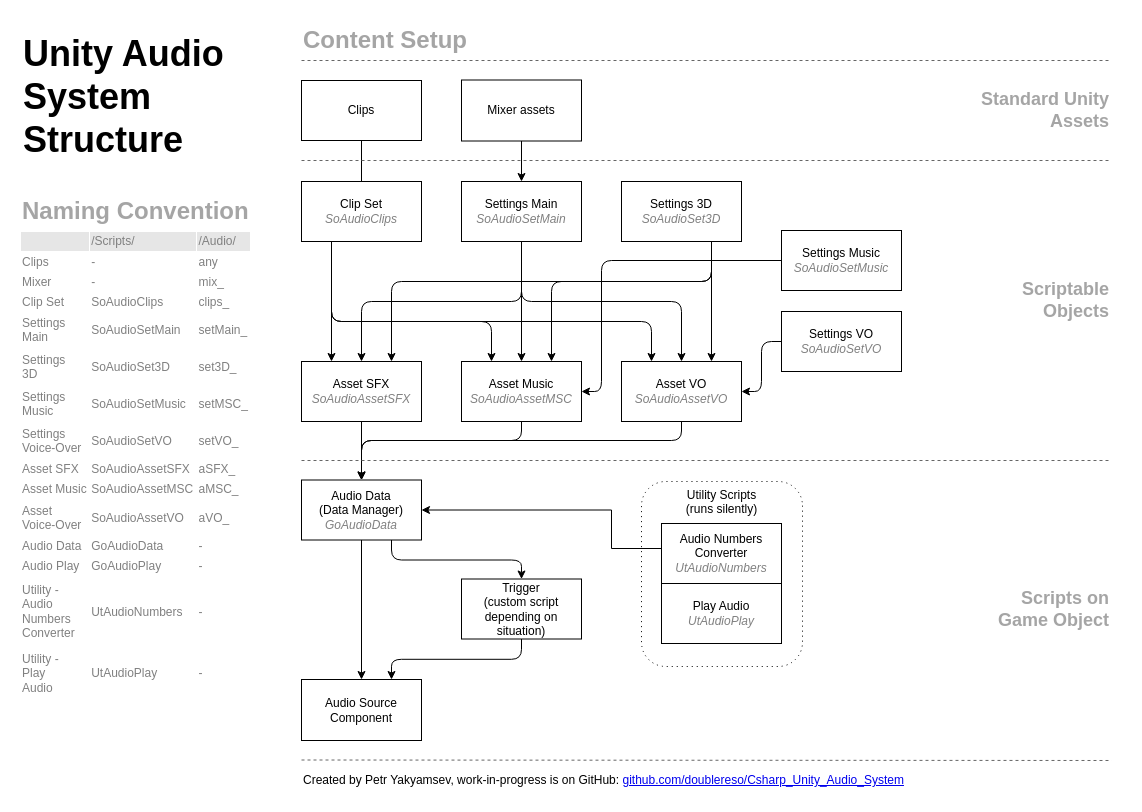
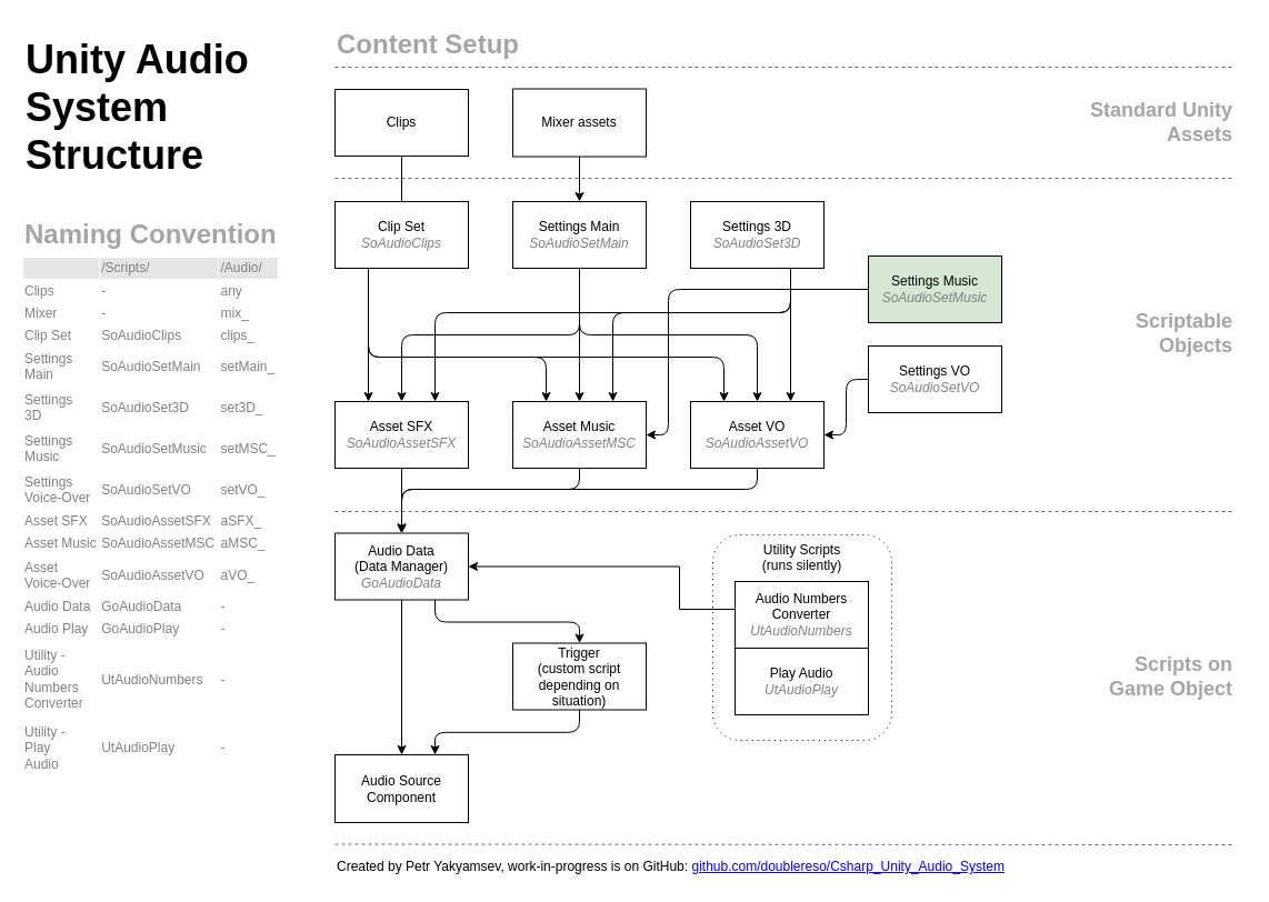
  <mxCell id="0" />
  <mxCell id="1" parent="0" />
  <mxCell id="2" value="Utility Scripts&lt;br&gt;(runs silently)" style="rounded=1;whiteSpace=wrap;html=1;dashed=1;dashPattern=1 4;align=center;verticalAlign=top;horizontal=0;perimeterSpacing=0;rotation=90;" parent="1" vertex="1"><mxGeometry x="629" y="493" width="185" height="161" as="geometry" /></mxCell>
  <mxCell id="3" value="Scriptable Objects" style="text;html=1;strokeColor=none;fillColor=none;align=right;verticalAlign=middle;whiteSpace=wrap;rounded=0;fontSize=18;fontStyle=1;textOpacity=35;" parent="1" vertex="1"><mxGeometry x="981" y="290" width="130" height="20" as="geometry" /></mxCell>
  <mxCell id="4" value="&lt;h1 style=&quot;font-size: 36px&quot;&gt;&lt;font style=&quot;font-size: 36px&quot;&gt;Unity Audio System Structure&lt;/font&gt;&lt;/h1&gt;" style="text;html=1;strokeColor=none;fillColor=none;spacing=2;spacingTop=-15;whiteSpace=wrap;overflow=hidden;rounded=0;verticalAlign=middle;horizontal=1;align=left;fontSize=36;" parent="1" vertex="1"><mxGeometry x="21" y="20" width="240" height="160" as="geometry" /></mxCell>
  <mxCell id="5" style="edgeStyle=orthogonalEdgeStyle;rounded=0;orthogonalLoop=1;jettySize=auto;html=1;exitX=0.5;exitY=1;exitDx=0;exitDy=0;endArrow=none;" parent="1" source="6" target="10" edge="1"><mxGeometry relative="1" as="geometry" /></mxCell>
  <mxCell id="6" value="Clips" style="rounded=0;whiteSpace=wrap;html=1;" parent="1" vertex="1"><mxGeometry x="301" y="80" width="120" height="60" as="geometry" /></mxCell>
  <mxCell id="7" style="edgeStyle=orthogonalEdgeStyle;rounded=1;orthogonalLoop=1;jettySize=auto;html=1;exitX=0.25;exitY=1;exitDx=0;exitDy=0;entryX=0.25;entryY=0;entryDx=0;entryDy=0;" parent="1" source="10" target="12" edge="1"><mxGeometry relative="1" as="geometry"><Array as="points" /></mxGeometry></mxCell>
  <mxCell id="8" style="edgeStyle=orthogonalEdgeStyle;rounded=1;orthogonalLoop=1;jettySize=auto;html=1;entryX=0.25;entryY=0;entryDx=0;entryDy=0;" parent="1" target="14" edge="1"><mxGeometry relative="1" as="geometry"><Array as="points"><mxPoint x="331" y="241" /><mxPoint x="331" y="321" /><mxPoint x="491" y="321" /></Array><mxPoint x="331" y="241" as="sourcePoint" /></mxGeometry></mxCell>
  <mxCell id="9" style="edgeStyle=orthogonalEdgeStyle;rounded=1;orthogonalLoop=1;jettySize=auto;html=1;entryX=0.25;entryY=0;entryDx=0;entryDy=0;" parent="1" target="16" edge="1"><mxGeometry relative="1" as="geometry"><Array as="points"><mxPoint x="331" y="241" /><mxPoint x="331" y="321" /><mxPoint x="651" y="321" /></Array><mxPoint x="331" y="241" as="sourcePoint" /></mxGeometry></mxCell>
  <mxCell id="10" value="Clip Set&lt;br&gt;&lt;span style=&quot;color: rgb(128 , 128 , 128) ; text-align: left ; white-space: nowrap&quot;&gt;&lt;i&gt;SoAudioClips&lt;/i&gt;&lt;/span&gt;" style="rounded=0;whiteSpace=wrap;html=1;" parent="1" vertex="1"><mxGeometry x="301" y="181" width="120" height="60" as="geometry" /></mxCell>
  <mxCell id="11" style="edgeStyle=orthogonalEdgeStyle;orthogonalLoop=1;jettySize=auto;html=1;exitX=0.5;exitY=1;exitDx=0;exitDy=0;rounded=1;entryX=0.5;entryY=0;entryDx=0;entryDy=0;" parent="1" source="12" target="42" edge="1"><mxGeometry relative="1" as="geometry" /></mxCell>
  <mxCell id="12" value="Asset SFX&lt;br&gt;&lt;span style=&quot;color: rgb(128 , 128 , 128) ; text-align: left ; white-space: nowrap&quot;&gt;&lt;i&gt;SoAudioAssetSFX&lt;/i&gt;&lt;/span&gt;" style="rounded=0;whiteSpace=wrap;html=1;" parent="1" vertex="1"><mxGeometry x="301" y="361" width="120" height="60" as="geometry" /></mxCell>
  <mxCell id="13" style="edgeStyle=orthogonalEdgeStyle;rounded=1;orthogonalLoop=1;jettySize=auto;html=1;exitX=0.5;exitY=1;exitDx=0;exitDy=0;entryX=0.5;entryY=0;entryDx=0;entryDy=0;" parent="1" source="14" target="42" edge="1"><mxGeometry relative="1" as="geometry"><Array as="points"><mxPoint x="521" y="440" /><mxPoint x="361" y="440" /></Array></mxGeometry></mxCell>
  <mxCell id="14" value="Asset Music&lt;br&gt;&lt;span style=&quot;color: rgb(128 , 128 , 128) ; text-align: left ; white-space: nowrap&quot;&gt;&lt;i&gt;SoAudioAssetMSC&lt;/i&gt;&lt;/span&gt;" style="rounded=0;whiteSpace=wrap;html=1;" parent="1" vertex="1"><mxGeometry x="461" y="361" width="120" height="60" as="geometry" /></mxCell>
  <mxCell id="15" style="edgeStyle=orthogonalEdgeStyle;rounded=1;orthogonalLoop=1;jettySize=auto;html=1;exitX=0.5;exitY=1;exitDx=0;exitDy=0;entryX=0.5;entryY=0;entryDx=0;entryDy=0;" parent="1" source="16" target="42" edge="1"><mxGeometry relative="1" as="geometry"><Array as="points"><mxPoint x="681" y="440" /><mxPoint x="361" y="440" /></Array></mxGeometry></mxCell>
  <mxCell id="16" value="Asset VO&lt;br&gt;&lt;span style=&quot;color: rgb(128 , 128 , 128) ; text-align: left ; white-space: nowrap&quot;&gt;&lt;i&gt;SoAudioAssetVO&lt;/i&gt;&lt;/span&gt;" style="rounded=0;whiteSpace=wrap;html=1;" parent="1" vertex="1"><mxGeometry x="621" y="361" width="120" height="60" as="geometry" /></mxCell>
  <mxCell id="17" style="edgeStyle=orthogonalEdgeStyle;rounded=1;orthogonalLoop=1;jettySize=auto;html=1;exitX=0.5;exitY=1;exitDx=0;exitDy=0;entryX=0.5;entryY=0;entryDx=0;entryDy=0;" parent="1" source="20" target="12" edge="1"><mxGeometry relative="1" as="geometry"><Array as="points"><mxPoint x="521" y="301" /><mxPoint x="361" y="301" /></Array></mxGeometry></mxCell>
  <mxCell id="18" value="`" style="edgeStyle=orthogonalEdgeStyle;rounded=0;orthogonalLoop=1;jettySize=auto;html=1;exitX=0.25;exitY=1;exitDx=0;exitDy=0;entryX=0.5;entryY=0;entryDx=0;entryDy=0;" parent="1" source="20" target="14" edge="1"><mxGeometry x="-0.12" y="30" relative="1" as="geometry"><Array as="points"><mxPoint x="521" y="181" /></Array><mxPoint as="offset" /></mxGeometry></mxCell>
  <mxCell id="19" style="edgeStyle=orthogonalEdgeStyle;rounded=1;orthogonalLoop=1;jettySize=auto;html=1;exitX=0.5;exitY=1;exitDx=0;exitDy=0;entryX=0.5;entryY=0;entryDx=0;entryDy=0;" parent="1" source="20" target="16" edge="1"><mxGeometry relative="1" as="geometry"><Array as="points"><mxPoint x="521" y="301" /><mxPoint x="681" y="301" /></Array></mxGeometry></mxCell>
  <mxCell id="20" value="Settings Main&lt;br&gt;&lt;span style=&quot;color: rgb(128 , 128 , 128) ; text-align: left ; white-space: nowrap&quot;&gt;&lt;i&gt;SoAudioSetMain&lt;/i&gt;&lt;/span&gt;" style="rounded=0;whiteSpace=wrap;html=1;" parent="1" vertex="1"><mxGeometry x="461" y="181" width="120" height="60" as="geometry" /></mxCell>
  <mxCell id="21" style="edgeStyle=orthogonalEdgeStyle;rounded=1;orthogonalLoop=1;jettySize=auto;html=1;exitX=0.75;exitY=1;exitDx=0;exitDy=0;entryX=0.75;entryY=0;entryDx=0;entryDy=0;" parent="1" source="24" target="16" edge="1"><mxGeometry relative="1" as="geometry" /></mxCell>
  <mxCell id="22" style="edgeStyle=orthogonalEdgeStyle;rounded=1;orthogonalLoop=1;jettySize=auto;html=1;exitX=0.75;exitY=1;exitDx=0;exitDy=0;entryX=0.75;entryY=0;entryDx=0;entryDy=0;" parent="1" source="24" target="14" edge="1"><mxGeometry relative="1" as="geometry"><Array as="points"><mxPoint x="711" y="281" /><mxPoint x="551" y="281" /></Array></mxGeometry></mxCell>
  <mxCell id="23" style="edgeStyle=orthogonalEdgeStyle;rounded=1;orthogonalLoop=1;jettySize=auto;html=1;exitX=0.75;exitY=1;exitDx=0;exitDy=0;entryX=0.75;entryY=0;entryDx=0;entryDy=0;" parent="1" source="24" target="12" edge="1"><mxGeometry relative="1" as="geometry"><Array as="points"><mxPoint x="711" y="281" /><mxPoint x="391" y="281" /></Array></mxGeometry></mxCell>
  <mxCell id="24" value="Settings 3D&lt;br&gt;&lt;span style=&quot;color: rgb(128 , 128 , 128) ; text-align: left ; white-space: nowrap&quot;&gt;&lt;i&gt;SoAudioSet3D&lt;/i&gt;&lt;/span&gt;" style="rounded=0;whiteSpace=wrap;html=1;" parent="1" vertex="1"><mxGeometry x="621" y="181" width="120" height="60" as="geometry" /></mxCell>
  <mxCell id="25" style="edgeStyle=orthogonalEdgeStyle;rounded=1;orthogonalLoop=1;jettySize=auto;html=1;exitX=0;exitY=0.5;exitDx=0;exitDy=0;entryX=1;entryY=0.5;entryDx=0;entryDy=0;" parent="1" source="26" target="14" edge="1"><mxGeometry relative="1" as="geometry"><Array as="points"><mxPoint x="601" y="260" /><mxPoint x="601" y="391" /></Array></mxGeometry></mxCell>
- <mxCell id="26" value="Settings Music&lt;br&gt;&lt;span style=&quot;color: rgb(128 , 128 , 128) ; text-align: left ; white-space: nowrap&quot;&gt;&lt;i&gt;SoAudioSetMusic&lt;/i&gt;&lt;/span&gt;" style="rounded=0;whiteSpace=wrap;html=1;" parent="1" vertex="1"><mxGeometry x="781" y="230" width="120" height="60" as="geometry" /></mxCell>
+ <mxCell id="26" value="Settings Music&lt;br&gt;&lt;span style=&quot;color: rgb(128 , 128 , 128) ; text-align: left ; white-space: nowrap&quot;&gt;&lt;i&gt;SoAudioSetMusic&lt;/i&gt;&lt;/span&gt;" style="rounded=0;whiteSpace=wrap;html=1;fillColor=#d5e8d4;" parent="1" vertex="1"><mxGeometry x="781" y="230" width="120" height="60" as="geometry" /></mxCell>
  <mxCell id="27" style="edgeStyle=orthogonalEdgeStyle;rounded=0;orthogonalLoop=1;jettySize=auto;html=1;exitX=0.5;exitY=0;exitDx=0;exitDy=0;entryX=0.5;entryY=0;entryDx=0;entryDy=0;" parent="1" source="42" target="42" edge="1"><mxGeometry relative="1" as="geometry" /></mxCell>
  <mxCell id="28" value="Audio Source Component" style="rounded=0;whiteSpace=wrap;html=1;" parent="1" vertex="1"><mxGeometry x="301" y="679" width="120" height="61" as="geometry" /></mxCell>
  <mxCell id="29" value="Mixer assets" style="rounded=0;whiteSpace=wrap;html=1;" parent="1" vertex="1"><mxGeometry x="461" y="79.5" width="120" height="61" as="geometry" /></mxCell>
  <mxCell id="30" style="edgeStyle=orthogonalEdgeStyle;rounded=1;orthogonalLoop=1;jettySize=auto;html=1;exitX=0;exitY=0.5;exitDx=0;exitDy=0;entryX=1;entryY=0.5;entryDx=0;entryDy=0;" parent="1" source="31" target="16" edge="1"><mxGeometry relative="1" as="geometry" /></mxCell>
  <mxCell id="31" value="Settings VO&lt;br&gt;&lt;span style=&quot;color: rgb(128 , 128 , 128) ; text-align: left ; white-space: nowrap&quot;&gt;&lt;i&gt;SoAudioSetVO&lt;/i&gt;&lt;/span&gt;" style="rounded=0;whiteSpace=wrap;html=1;" parent="1" vertex="1"><mxGeometry x="781" y="311" width="120" height="60" as="geometry" /></mxCell>
  <mxCell id="32" value="" style="endArrow=none;dashed=1;html=1;strokeColor=#666666;" parent="1" edge="1"><mxGeometry width="50" height="50" relative="1" as="geometry"><mxPoint x="301" y="60" as="sourcePoint" /><mxPoint x="1111" y="60" as="targetPoint" /></mxGeometry></mxCell>
  <mxCell id="33" value="" style="endArrow=none;dashed=1;html=1;strokeColor=#666666;" parent="1" edge="1"><mxGeometry width="50" height="50" relative="1" as="geometry"><mxPoint x="301" y="160" as="sourcePoint" /><mxPoint x="1111" y="160" as="targetPoint" /></mxGeometry></mxCell>
  <mxCell id="34" value="" style="endArrow=none;dashed=1;html=1;strokeColor=#666666;" parent="1" edge="1"><mxGeometry width="50" height="50" relative="1" as="geometry"><mxPoint x="301" y="460" as="sourcePoint" /><mxPoint x="1111" y="460" as="targetPoint" /></mxGeometry></mxCell>
  <mxCell id="35" value="Standard Unity Assets" style="text;html=1;strokeColor=none;fillColor=none;align=right;verticalAlign=middle;whiteSpace=wrap;rounded=0;fontSize=18;fontStyle=1;textOpacity=35;" parent="1" vertex="1"><mxGeometry x="981" y="100" width="130" height="20" as="geometry" /></mxCell>
  <mxCell id="36" style="edgeStyle=orthogonalEdgeStyle;rounded=1;orthogonalLoop=1;jettySize=auto;html=1;exitX=0.5;exitY=1;exitDx=0;exitDy=0;entryX=0.75;entryY=0;entryDx=0;entryDy=0;" parent="1" source="37" target="28" edge="1"><mxGeometry relative="1" as="geometry" /></mxCell>
  <mxCell id="37" value="Trigger&lt;br&gt;(custom script depending on situation)" style="rounded=0;whiteSpace=wrap;html=1;" parent="1" vertex="1"><mxGeometry x="461" y="578.5" width="120" height="60" as="geometry" /></mxCell>
  <mxCell id="38" value="" style="endArrow=none;dashed=1;html=1;strokeColor=#666666;" parent="1" edge="1"><mxGeometry width="50" height="50" relative="1" as="geometry"><mxPoint x="301" y="759.5" as="sourcePoint" /><mxPoint x="1111" y="760" as="targetPoint" /></mxGeometry></mxCell>
  <mxCell id="39" value="Content Setup" style="text;html=1;strokeColor=none;fillColor=none;align=left;verticalAlign=middle;whiteSpace=wrap;rounded=0;fontSize=24;fontStyle=1;textOpacity=35;" parent="1" vertex="1"><mxGeometry x="301" y="30" width="230" height="20" as="geometry" /></mxCell>
  <mxCell id="40" style="edgeStyle=orthogonalEdgeStyle;rounded=1;orthogonalLoop=1;jettySize=auto;html=1;exitX=0.5;exitY=1;exitDx=0;exitDy=0;" parent="1" source="42" target="28" edge="1"><mxGeometry relative="1" as="geometry" /></mxCell>
  <mxCell id="41" style="edgeStyle=orthogonalEdgeStyle;rounded=1;orthogonalLoop=1;jettySize=auto;html=1;exitX=0.75;exitY=1;exitDx=0;exitDy=0;entryX=0.5;entryY=0;entryDx=0;entryDy=0;" parent="1" source="42" target="37" edge="1"><mxGeometry relative="1" as="geometry"><Array as="points"><mxPoint x="391" y="559.5" /><mxPoint x="521" y="559.5" /></Array></mxGeometry></mxCell>
  <mxCell id="42" value="Audio Data&lt;br&gt;(Data Manager)&lt;br&gt;&lt;span style=&quot;color: rgb(128 , 128 , 128) ; text-align: left ; white-space: nowrap&quot;&gt;&lt;i&gt;GoAudioData&lt;/i&gt;&lt;/span&gt;" style="rounded=0;whiteSpace=wrap;html=1;" parent="1" vertex="1"><mxGeometry x="301" y="479.5" width="120" height="60" as="geometry" /></mxCell>
  <mxCell id="43" value="Scripts on Game Object" style="text;html=1;strokeColor=none;fillColor=none;align=right;verticalAlign=middle;whiteSpace=wrap;rounded=0;fontSize=18;fontStyle=1;textOpacity=35;" parent="1" vertex="1"><mxGeometry x="981" y="599" width="130" height="20" as="geometry" /></mxCell>
  <mxCell id="44" style="edgeStyle=orthogonalEdgeStyle;rounded=0;orthogonalLoop=1;jettySize=auto;html=1;exitX=0;exitY=0.5;exitDx=0;exitDy=0;entryX=1;entryY=0.5;entryDx=0;entryDy=0;" parent="1" source="45" target="42" edge="1"><mxGeometry relative="1" as="geometry"><Array as="points"><mxPoint x="611" y="548" /><mxPoint x="611" y="509" /></Array></mxGeometry></mxCell>
  <mxCell id="45" value="Audio Numbers Converter&lt;br&gt;&lt;span style=&quot;color: rgb(128 , 128 , 128) ; text-align: left ; white-space: nowrap&quot;&gt;&lt;i&gt;UtAudioNumbers&lt;/i&gt;&lt;/span&gt;" style="rounded=0;whiteSpace=wrap;html=1;" parent="1" vertex="1"><mxGeometry x="661" y="523" width="120" height="60" as="geometry" /></mxCell>
  <mxCell id="46" value="Play Audio&lt;br&gt;&lt;span style=&quot;color: rgb(128 , 128 , 128) ; text-align: left ; white-space: nowrap&quot;&gt;&lt;i&gt;UtAudioPlay&lt;/i&gt;&lt;/span&gt;" style="rounded=0;whiteSpace=wrap;html=1;" parent="1" vertex="1"><mxGeometry x="661" y="583" width="120" height="60" as="geometry" /></mxCell>
  <mxCell id="47" value="Naming Convention" style="text;html=1;strokeColor=none;fillColor=none;align=left;verticalAlign=middle;whiteSpace=wrap;rounded=0;fontSize=24;fontStyle=1;textOpacity=35;" parent="1" vertex="1"><mxGeometry x="20" y="201" width="261" height="20" as="geometry" /></mxCell>
  <mxCell id="48" value="&lt;table border=&quot;1&quot; width=&quot;100%&quot; style=&quot;width: 100% ; height: 100% ; border-collapse: collapse ; border: 1px solid rgb(255 , 255 , 255)&quot;&gt;&lt;tbody&gt;&lt;tr&gt;&lt;td style=&quot;background-color: rgb(230 , 230 , 230)&quot;&gt;&lt;/td&gt;&lt;td style=&quot;background-color: rgb(230 , 230 , 230)&quot;&gt;/Scripts/&lt;/td&gt;&lt;td style=&quot;background-color: rgb(230 , 230 , 230)&quot;&gt;/Audio/&lt;/td&gt;&lt;/tr&gt;&lt;tr&gt;&lt;td&gt;Clips&lt;/td&gt;&lt;td&gt;-&lt;/td&gt;&lt;td&gt;any&lt;/td&gt;&lt;/tr&gt;&lt;tr&gt;&lt;td&gt;Mixer&lt;/td&gt;&lt;td&gt;-&lt;/td&gt;&lt;td&gt;mix_&lt;/td&gt;&lt;/tr&gt;&lt;tr&gt;&lt;td&gt;Clip Set&lt;/td&gt;&lt;td&gt;SoAudioClips&lt;/td&gt;&lt;td&gt;clips_&lt;/td&gt;&lt;/tr&gt;&lt;tr&gt;&lt;td&gt;Settings&lt;br&gt;Main&lt;br&gt;&lt;/td&gt;&lt;td&gt;SoAudioSetMain&lt;/td&gt;&lt;td&gt;setMain_&lt;/td&gt;&lt;/tr&gt;&lt;tr&gt;&lt;td&gt;Settings&lt;br&gt;3D&lt;/td&gt;&lt;td&gt;SoAudioSet3D&lt;br&gt;&lt;/td&gt;&lt;td&gt;set3D_&lt;/td&gt;&lt;/tr&gt;&lt;tr&gt;&lt;td&gt;Settings&lt;br&gt;Music&lt;br&gt;&lt;/td&gt;&lt;td&gt;SoAudioSetMusic&lt;br&gt;&lt;/td&gt;&lt;td&gt;setMSC_&lt;/td&gt;&lt;/tr&gt;&lt;tr&gt;&lt;td&gt;Settings&lt;br&gt;Voice-Over&lt;br&gt;&lt;/td&gt;&lt;td&gt;SoAudioSetVO&lt;br&gt;&lt;/td&gt;&lt;td&gt;setVO_&lt;/td&gt;&lt;/tr&gt;&lt;tr&gt;&lt;td&gt;Asset SFX&lt;/td&gt;&lt;td&gt;SoAudioAssetSFX&lt;/td&gt;&lt;td&gt;aSFX_&lt;/td&gt;&lt;/tr&gt;&lt;tr&gt;&lt;td&gt;Asset Music&lt;br&gt;&lt;/td&gt;&lt;td&gt;SoAudioAssetMSC&lt;/td&gt;&lt;td&gt;aMSC_&lt;/td&gt;&lt;/tr&gt;&lt;tr&gt;&lt;td&gt;Asset&lt;br&gt;Voice-Over&lt;br&gt;&lt;/td&gt;&lt;td&gt;SoAudioAssetVO&lt;br&gt;&lt;/td&gt;&lt;td&gt;aVO_&lt;/td&gt;&lt;/tr&gt;&lt;tr&gt;&lt;td&gt;Audio Data&lt;/td&gt;&lt;td&gt;GoAudioData&lt;/td&gt;&lt;td&gt;-&lt;/td&gt;&lt;/tr&gt;&lt;tr&gt;&lt;td&gt;Audio Play&lt;/td&gt;&lt;td&gt;GoAudioPlay&lt;/td&gt;&lt;td&gt;-&lt;/td&gt;&lt;/tr&gt;&lt;tr&gt;&lt;td&gt;Utility -&lt;br&gt;Audio&lt;br&gt;Numbers&lt;br&gt;Converter&lt;/td&gt;&lt;td&gt;UtAudioNumbers&lt;/td&gt;&lt;td&gt;-&lt;/td&gt;&lt;/tr&gt;&lt;tr&gt;&lt;td&gt;Utility -&lt;br&gt;Play&lt;br&gt;Audio&lt;br&gt;&lt;/td&gt;&lt;td&gt;UtAudioPlay&lt;/td&gt;&lt;td&gt;-&lt;/td&gt;&lt;/tr&gt;&lt;/tbody&gt;&lt;/table&gt;" style="text;html=1;strokeColor=none;fillColor=none;overflow=fill;align=left;fontColor=#808080;" parent="1" vertex="1"><mxGeometry x="20" y="231" width="231" height="470" as="geometry" /></mxCell>
  <mxCell id="49" value="Created by Petr Yakyamsev, work-in-progress is on GitHub:&amp;nbsp;&lt;a href=&quot;https://github.com/doublereso/Csharp_Unity_Audio_System&quot;&gt;github.com/doublereso/Csharp_Unity_Audio_System&lt;/a&gt;" style="text;html=1;strokeColor=none;fillColor=none;align=left;verticalAlign=middle;whiteSpace=wrap;rounded=0;" parent="1" vertex="1"><mxGeometry x="301" y="770" width="819" height="20" as="geometry" /></mxCell>
  <mxCell id="50" value="" style="endArrow=classic;html=1;exitX=0.5;exitY=1;exitDx=0;exitDy=0;entryX=0.5;entryY=0;entryDx=0;entryDy=0;" parent="1" source="29" target="20" edge="1"><mxGeometry width="50" height="50" relative="1" as="geometry"><mxPoint x="21" y="860" as="sourcePoint" /><mxPoint x="71" y="810" as="targetPoint" /></mxGeometry></mxCell>
